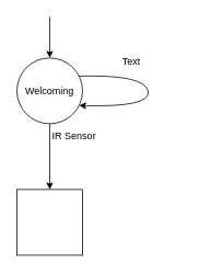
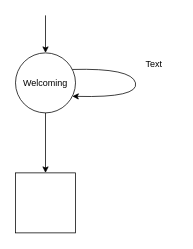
  <mxCell id="0" />
  <mxCell id="1" parent="0" />
  <mxCell id="2" value="Welcoming" style="ellipse;whiteSpace=wrap;html=1;aspect=fixed;" vertex="1" parent="1"><mxGeometry x="20" y="70" width="80" height="80" as="geometry" /></mxCell>
  <mxCell id="3" value="" style="endArrow=classic;html=1;rounded=0;entryX=0.5;entryY=0;entryDx=0;entryDy=0;" edge="1" parent="1" target="2"><mxGeometry width="50" height="50" relative="1" as="geometry"><mxPoint x="60" y="20" as="sourcePoint" /><mxPoint x="85" y="290" as="targetPoint" /></mxGeometry></mxCell>
  <mxCell id="4" value="" style="endArrow=classic;html=1;rounded=0;exitX=0.5;exitY=1;exitDx=0;exitDy=0;entryX=0.5;entryY=0;entryDx=0;entryDy=0;" edge="1" parent="1" source="2" target="5"><mxGeometry width="50" height="50" relative="1" as="geometry"><mxPoint x="65" y="150" as="sourcePoint" /><mxPoint x="60" y="210" as="targetPoint" /></mxGeometry></mxCell>
  <mxCell id="5" value="" style="whiteSpace=wrap;html=1;aspect=fixed;" vertex="1" parent="1"><mxGeometry x="20" y="230" width="80" height="80" as="geometry" /></mxCell>
- <mxCell id="6" value="IR Sensor" style="text;html=1;strokeColor=none;fillColor=none;align=center;verticalAlign=middle;whiteSpace=wrap;rounded=0;" vertex="1" parent="1"><mxGeometry x="60" y="150" width="60" height="30" as="geometry" /></mxCell>
  <mxCell id="7" value="" style="curved=1;endArrow=classic;html=1;rounded=0;exitX=1;exitY=0.25;exitDx=0;exitDy=0;entryX=1;entryY=0.75;entryDx=0;entryDy=0;" edge="1" parent="1" source="2" target="2"><mxGeometry width="50" height="50" relative="1" as="geometry"><mxPoint x="175" y="120" as="sourcePoint" /><mxPoint x="225" y="70" as="targetPoint" /><Array as="points"><mxPoint x="175" y="90" /><mxPoint x="185" y="130" /></Array></mxGeometry></mxCell>
- <mxCell id="8" value="Text" style="text;html=1;strokeColor=none;fillColor=none;align=center;verticalAlign=middle;whiteSpace=wrap;rounded=0;" vertex="1" parent="1"><mxGeometry x="130" y="60" width="60" height="30" as="geometry" /></mxCell>
+ <mxCell id="8" value="Text" style="text;html=1;strokeColor=none;fillColor=none;align=center;verticalAlign=middle;whiteSpace=wrap;rounded=0;" vertex="1" parent="1"><mxGeometry x="175" y="70" width="60" height="30" as="geometry" /></mxCell>
